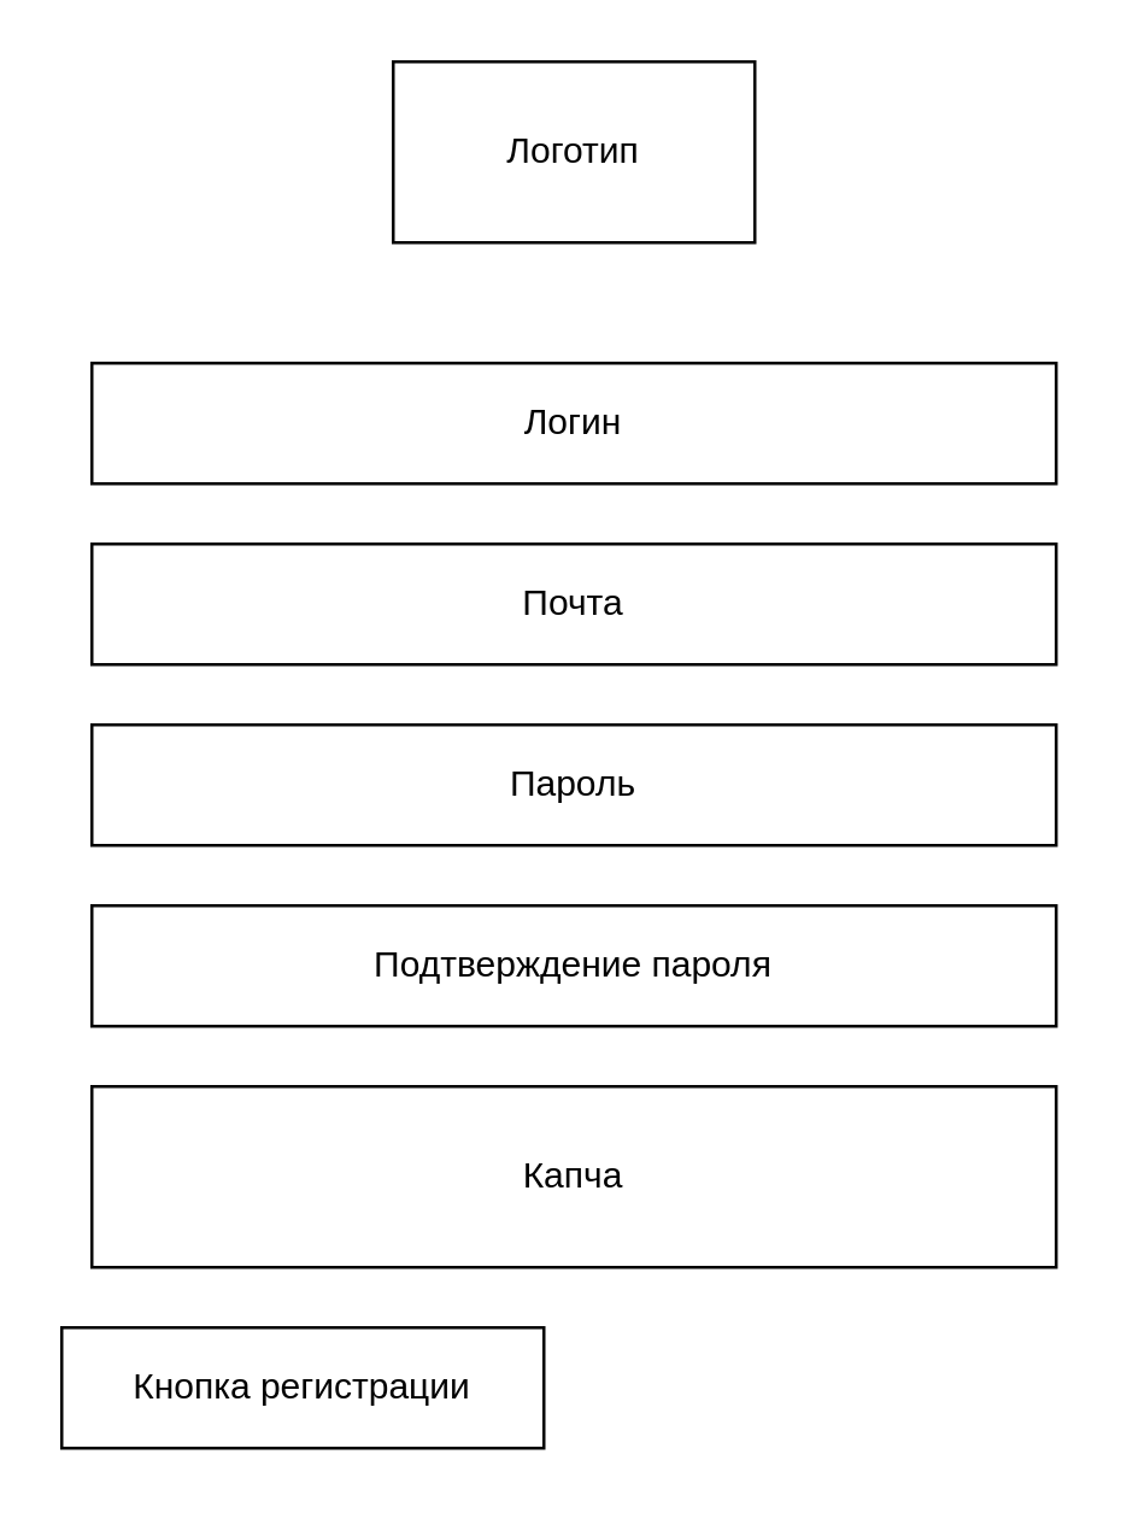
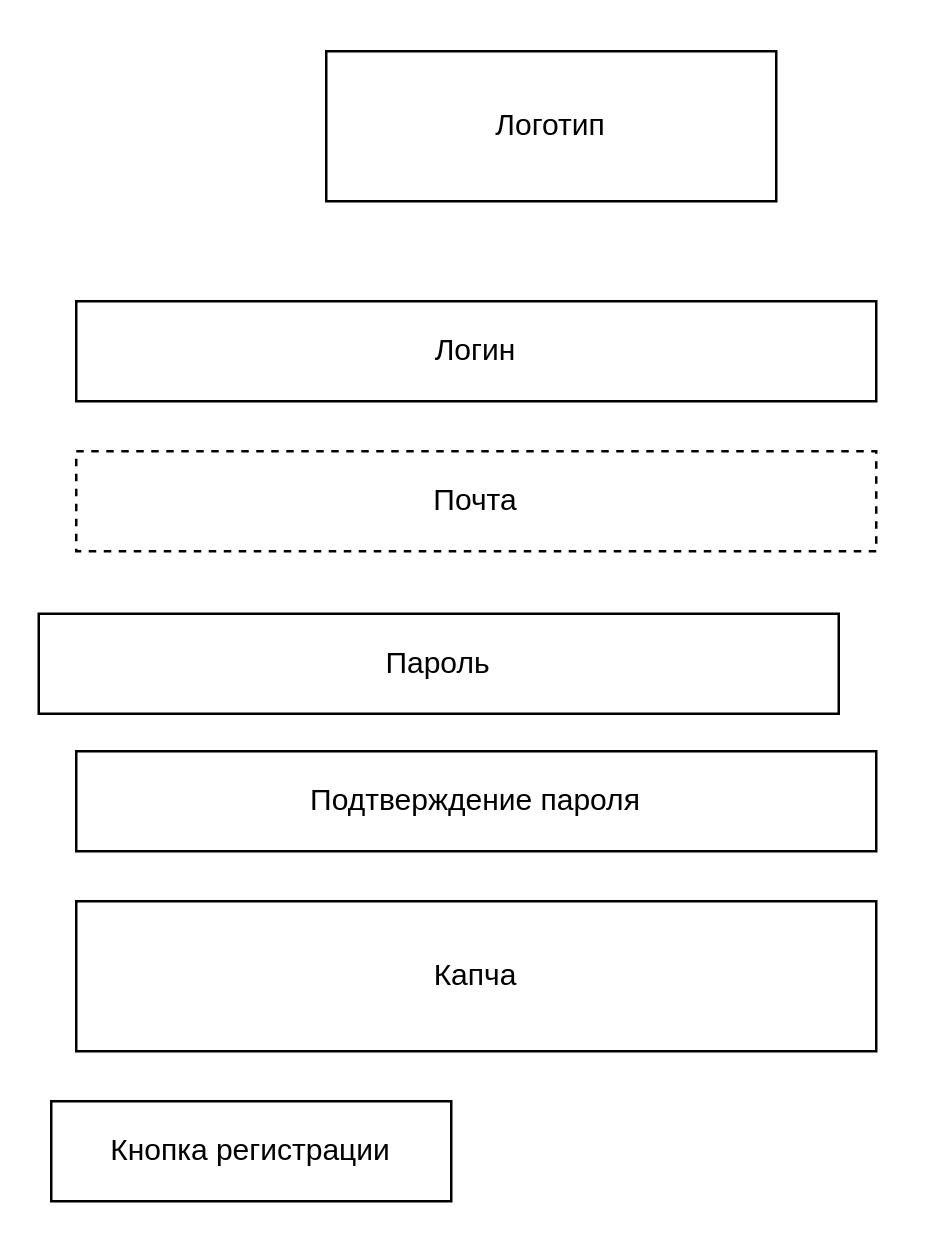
  <mxCell id="0" />
  <mxCell id="1" parent="0" />
- <mxCell id="2" value="&lt;font style=&quot;vertical-align: inherit;&quot;&gt;&lt;font style=&quot;vertical-align: inherit;&quot;&gt;Логотип&lt;/font&gt;&lt;/font&gt;" style="rounded=0;whiteSpace=wrap;html=1;" vertex="1" parent="1"><mxGeometry x="130" y="20" width="120" height="60" as="geometry" /></mxCell>
+ <mxCell id="2" value="&lt;font style=&quot;vertical-align: inherit;&quot;&gt;&lt;font style=&quot;vertical-align: inherit;&quot;&gt;Логотип&lt;/font&gt;&lt;/font&gt;" style="rounded=0;whiteSpace=wrap;html=1;" vertex="1" parent="1"><mxGeometry x="130" y="20" width="180" height="60" as="geometry" /></mxCell>
  <mxCell id="3" value="&lt;font style=&quot;vertical-align: inherit;&quot;&gt;&lt;font style=&quot;vertical-align: inherit;&quot;&gt;Логин&lt;/font&gt;&lt;/font&gt;" style="rounded=0;whiteSpace=wrap;html=1;" vertex="1" parent="1"><mxGeometry x="30" y="120" width="320" height="40" as="geometry" /></mxCell>
- <mxCell id="4" value="&lt;font style=&quot;vertical-align: inherit;&quot;&gt;&lt;font style=&quot;vertical-align: inherit;&quot;&gt;&lt;font style=&quot;vertical-align: inherit;&quot;&gt;&lt;font style=&quot;vertical-align: inherit;&quot;&gt;&lt;font style=&quot;vertical-align: inherit;&quot;&gt;&lt;font style=&quot;vertical-align: inherit;&quot;&gt;Почта&lt;/font&gt;&lt;/font&gt;&lt;/font&gt;&lt;/font&gt;&lt;/font&gt;&lt;/font&gt;" style="rounded=0;whiteSpace=wrap;html=1;" vertex="1" parent="1"><mxGeometry x="30" y="180" width="320" height="40" as="geometry" /></mxCell>
- <mxCell id="5" value="&lt;font style=&quot;vertical-align: inherit;&quot;&gt;&lt;font style=&quot;vertical-align: inherit;&quot;&gt;&lt;font style=&quot;vertical-align: inherit;&quot;&gt;&lt;font style=&quot;vertical-align: inherit;&quot;&gt;&lt;font style=&quot;vertical-align: inherit;&quot;&gt;&lt;font style=&quot;vertical-align: inherit;&quot;&gt;&lt;font style=&quot;vertical-align: inherit;&quot;&gt;&lt;font style=&quot;vertical-align: inherit;&quot;&gt;Пароль&lt;/font&gt;&lt;/font&gt;&lt;/font&gt;&lt;/font&gt;&lt;/font&gt;&lt;/font&gt;&lt;/font&gt;&lt;/font&gt;" style="rounded=0;whiteSpace=wrap;html=1;" vertex="1" parent="1"><mxGeometry x="30" y="240" width="320" height="40" as="geometry" /></mxCell>
+ <mxCell id="4" value="&lt;font style=&quot;vertical-align: inherit;&quot;&gt;&lt;font style=&quot;vertical-align: inherit;&quot;&gt;&lt;font style=&quot;vertical-align: inherit;&quot;&gt;&lt;font style=&quot;vertical-align: inherit;&quot;&gt;&lt;font style=&quot;vertical-align: inherit;&quot;&gt;&lt;font style=&quot;vertical-align: inherit;&quot;&gt;Почта&lt;/font&gt;&lt;/font&gt;&lt;/font&gt;&lt;/font&gt;&lt;/font&gt;&lt;/font&gt;" style="rounded=0;whiteSpace=wrap;html=1;dashed=1;" vertex="1" parent="1"><mxGeometry x="30" y="180" width="320" height="40" as="geometry" /></mxCell>
+ <mxCell id="5" value="&lt;font style=&quot;vertical-align: inherit;&quot;&gt;&lt;font style=&quot;vertical-align: inherit;&quot;&gt;&lt;font style=&quot;vertical-align: inherit;&quot;&gt;&lt;font style=&quot;vertical-align: inherit;&quot;&gt;&lt;font style=&quot;vertical-align: inherit;&quot;&gt;&lt;font style=&quot;vertical-align: inherit;&quot;&gt;&lt;font style=&quot;vertical-align: inherit;&quot;&gt;&lt;font style=&quot;vertical-align: inherit;&quot;&gt;Пароль&lt;/font&gt;&lt;/font&gt;&lt;/font&gt;&lt;/font&gt;&lt;/font&gt;&lt;/font&gt;&lt;/font&gt;&lt;/font&gt;" style="rounded=0;whiteSpace=wrap;html=1;" vertex="1" parent="1"><mxGeometry x="15" y="245" width="320" height="40" as="geometry" /></mxCell>
  <mxCell id="6" value="&lt;font style=&quot;vertical-align: inherit;&quot;&gt;&lt;font style=&quot;vertical-align: inherit;&quot;&gt;&lt;font style=&quot;vertical-align: inherit;&quot;&gt;&lt;font style=&quot;vertical-align: inherit;&quot;&gt;&lt;font style=&quot;vertical-align: inherit;&quot;&gt;&lt;font style=&quot;vertical-align: inherit;&quot;&gt;&lt;font style=&quot;vertical-align: inherit;&quot;&gt;&lt;font style=&quot;vertical-align: inherit;&quot;&gt;Подтверждение пароля&lt;/font&gt;&lt;/font&gt;&lt;/font&gt;&lt;/font&gt;&lt;/font&gt;&lt;/font&gt;&lt;/font&gt;&lt;/font&gt;" style="rounded=0;whiteSpace=wrap;html=1;" vertex="1" parent="1"><mxGeometry x="30" y="300" width="320" height="40" as="geometry" /></mxCell>
  <mxCell id="7" value="&lt;font style=&quot;vertical-align: inherit;&quot;&gt;&lt;font style=&quot;vertical-align: inherit;&quot;&gt;Кнопка регистрации&lt;/font&gt;&lt;/font&gt;" style="rounded=0;whiteSpace=wrap;html=1;" vertex="1" parent="1"><mxGeometry x="20" y="440" width="160" height="40" as="geometry" /></mxCell>
  <mxCell id="8" value="&lt;font style=&quot;vertical-align: inherit;&quot;&gt;&lt;font style=&quot;vertical-align: inherit;&quot;&gt;Капча&lt;/font&gt;&lt;/font&gt;" style="rounded=0;whiteSpace=wrap;html=1;" vertex="1" parent="1"><mxGeometry x="30" y="360" width="320" height="60" as="geometry" /></mxCell>
